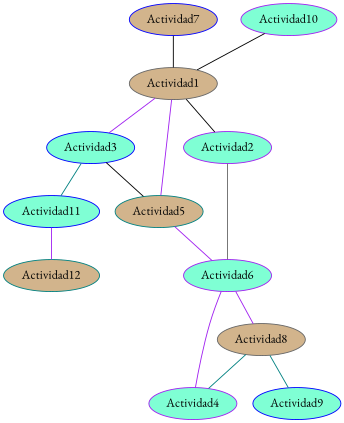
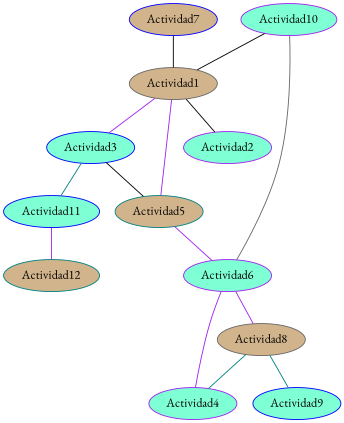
  strict graph {
    fontname="EB Garamond"
    node [color=purple fillcolor=aquamarine fontname="EB Garamond" style=filled]
    edge [color=purple fontname="EB Garamond"]
    n1 [color=gray40 fillcolor=tan label=Actividad1]
    n2 [label=Actividad2]
    n3 [color=blue label=Actividad3]
    n4 [label=Actividad6]
    n5 [color=teal fillcolor=tan label=Actividad5]
    n6 [color=blue label=Actividad11]
    n7 [label=Actividad10]
    n8 [color=gray40 fillcolor=tan label=Actividad8]
    n9 [color=teal fillcolor=tan label=Actividad12]
    n10 [label=Actividad4]
    n11 [color=blue label=Actividad9]
    n12 [color=blue fillcolor=tan label=Actividad7]
    n1 -- n2 [color=black]
    n1 -- n3
-   n2 -- n4 [color=gray40]
+   n7 -- n4 [color=gray40]
    n3 -- n5 [color=black]
    n3 -- n6 [color=teal]
    n4 -- n8
    n5 -- n1
    n5 -- n4
    n6 -- n9
    n7 -- n1 [color=black]
    n8 -- n10 [color=teal]
    n8 -- n11 [color=teal]
    n10 -- n4
    n12 -- n1 [color=black]
  }
